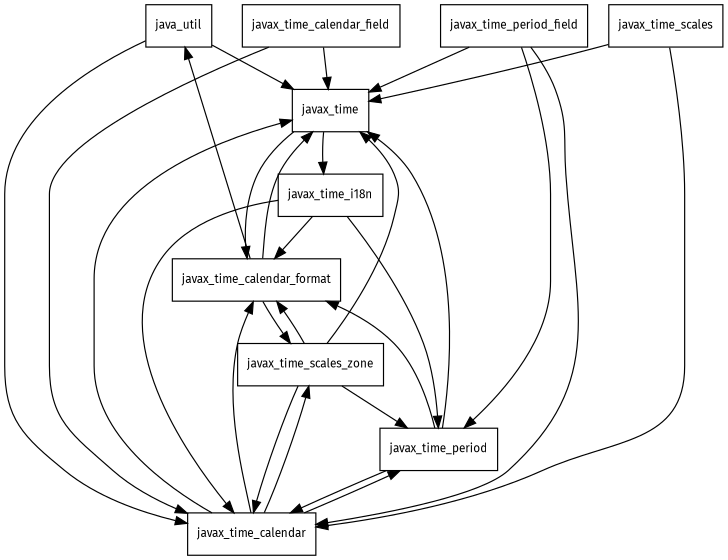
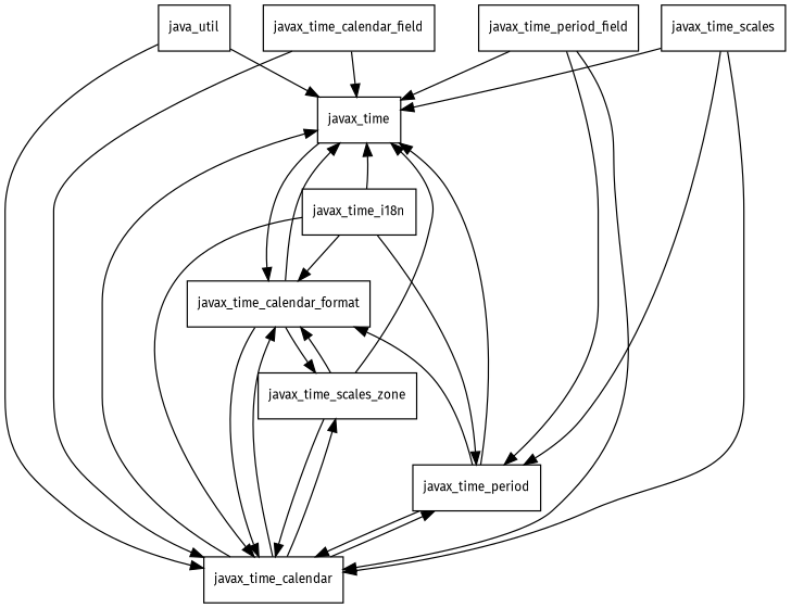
  digraph {
    fontname="Fira Sans"
    node [fontname="Fira Sans" fontsize=10.0 shape=box]
    edge [fontname="Fira Sans"]
    java_util
    javax_time
    javax_time_calendar
    javax_time_calendar_format
    n5 [label=javax_time_scales_zone]
    javax_time_period
    javax_time_calendar_field
    javax_time_i18n
    javax_time_period_field
    javax_time_scales
    java_util -> javax_time
    java_util -> javax_time_calendar
    javax_time -> javax_time_calendar_format
    javax_time_calendar -> javax_time
    javax_time_calendar -> javax_time_calendar_format
    javax_time_calendar -> n5
    javax_time_calendar -> javax_time_period
    javax_time_calendar_format -> javax_time
-   javax_time_calendar_format -> java_util
+   javax_time_calendar_format -> javax_time_calendar
    javax_time_calendar_format -> n5
    n5 -> javax_time
    n5 -> javax_time_calendar
    n5 -> javax_time_calendar_format
-   n5 -> javax_time_period
+   javax_time_scales -> javax_time_period
    javax_time_period -> javax_time
    javax_time_period -> javax_time_calendar
    javax_time_period -> javax_time_calendar_format
    javax_time_calendar_field -> javax_time
    javax_time_calendar_field -> javax_time_calendar
-   javax_time -> javax_time_i18n
+   javax_time_i18n -> javax_time
    javax_time_i18n -> javax_time_calendar
    javax_time_i18n -> javax_time_calendar_format
    javax_time_i18n -> javax_time_period
    javax_time_period_field -> javax_time
    javax_time_period_field -> javax_time_calendar
    javax_time_period_field -> javax_time_period
    javax_time_scales -> javax_time
    javax_time_scales -> javax_time_calendar
  }
